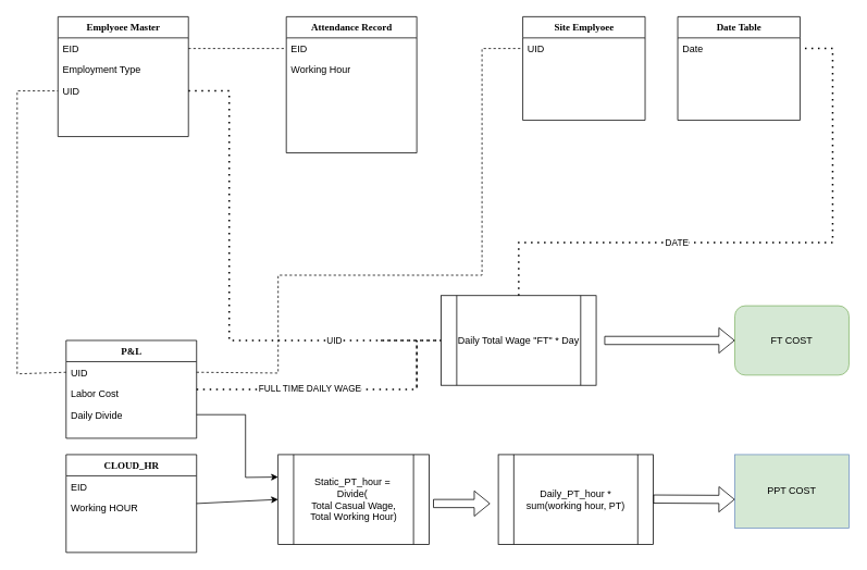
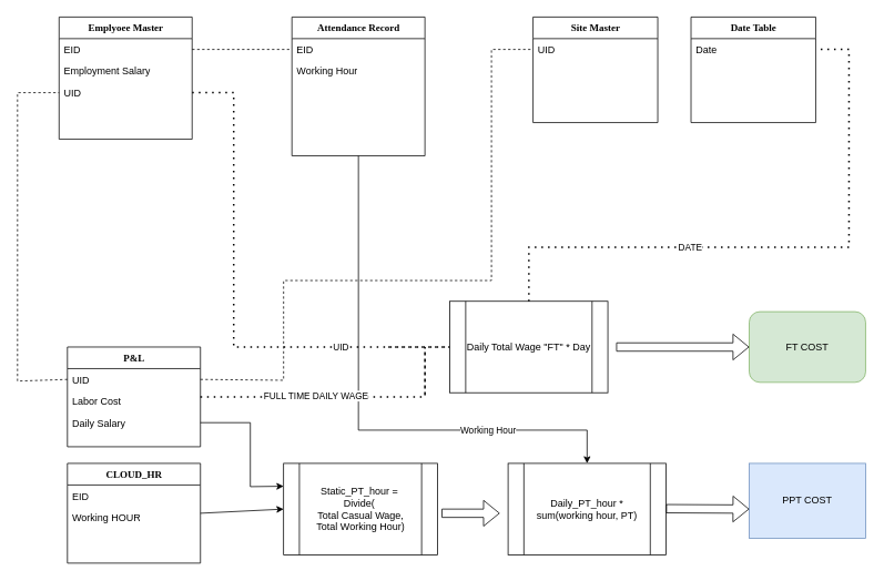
  <mxCell id="0" />
  <mxCell id="1" parent="0" />
  <mxCell id="2" value="Emplyoee Master" style="swimlane;html=1;fontStyle=1;align=center;verticalAlign=top;childLayout=stackLayout;horizontal=1;startSize=26;horizontalStack=0;resizeParent=1;resizeLast=0;collapsible=1;marginBottom=0;swimlaneFillColor=#ffffff;rounded=0;shadow=0;comic=0;labelBackgroundColor=none;strokeWidth=1;fillColor=none;fontFamily=Verdana;fontSize=12" parent="1" vertex="1"><mxGeometry x="70" y="20" width="160" height="147" as="geometry" /></mxCell>
  <mxCell id="3" value="EID" style="text;html=1;strokeColor=none;fillColor=none;align=left;verticalAlign=top;spacingLeft=4;spacingRight=4;whiteSpace=wrap;overflow=hidden;rotatable=0;points=[[0,0.5],[1,0.5]];portConstraint=eastwest;" parent="2" vertex="1"><mxGeometry y="26" width="160" height="26" as="geometry" /></mxCell>
- <mxCell id="4" value="Employment Type" style="text;html=1;strokeColor=none;fillColor=none;align=left;verticalAlign=top;spacingLeft=4;spacingRight=4;whiteSpace=wrap;overflow=hidden;rotatable=0;points=[[0,0.5],[1,0.5]];portConstraint=eastwest;" parent="2" vertex="1"><mxGeometry y="52" width="160" height="26" as="geometry" /></mxCell>
+ <mxCell id="4" value="Employment Salary" style="text;html=1;strokeColor=none;fillColor=none;align=left;verticalAlign=top;spacingLeft=4;spacingRight=4;whiteSpace=wrap;overflow=hidden;rotatable=0;points=[[0,0.5],[1,0.5]];portConstraint=eastwest;" parent="2" vertex="1"><mxGeometry y="52" width="160" height="26" as="geometry" /></mxCell>
  <mxCell id="5" value="UID" style="text;html=1;strokeColor=none;fillColor=none;align=left;verticalAlign=top;spacingLeft=4;spacingRight=4;whiteSpace=wrap;overflow=hidden;rotatable=0;points=[[0,0.5],[1,0.5]];portConstraint=eastwest;" parent="2" vertex="1"><mxGeometry y="78" width="160" height="26" as="geometry" /></mxCell>
  <mxCell id="6" value="Attendance Record" style="swimlane;html=1;fontStyle=1;align=center;verticalAlign=top;childLayout=stackLayout;horizontal=1;startSize=26;horizontalStack=0;resizeParent=1;resizeLast=0;collapsible=1;marginBottom=0;swimlaneFillColor=#ffffff;rounded=0;shadow=0;comic=0;labelBackgroundColor=none;strokeWidth=1;fillColor=none;fontFamily=Verdana;fontSize=12" parent="1" vertex="1"><mxGeometry x="350" y="20" width="160" height="167" as="geometry" /></mxCell>
  <mxCell id="7" value="EID" style="text;html=1;strokeColor=none;fillColor=none;align=left;verticalAlign=top;spacingLeft=4;spacingRight=4;whiteSpace=wrap;overflow=hidden;rotatable=0;points=[[0,0.5],[1,0.5]];portConstraint=eastwest;" parent="6" vertex="1"><mxGeometry y="26" width="160" height="26" as="geometry" /></mxCell>
  <mxCell id="8" value="Working Hour" style="text;html=1;strokeColor=none;fillColor=none;align=left;verticalAlign=top;spacingLeft=4;spacingRight=4;whiteSpace=wrap;overflow=hidden;rotatable=0;points=[[0,0.5],[1,0.5]];portConstraint=eastwest;" parent="6" vertex="1"><mxGeometry y="52" width="160" height="26" as="geometry" /></mxCell>
- <mxCell id="9" value="Site Emplyoee" style="swimlane;html=1;fontStyle=1;align=center;verticalAlign=top;childLayout=stackLayout;horizontal=1;startSize=26;horizontalStack=0;resizeParent=1;resizeLast=0;collapsible=1;marginBottom=0;swimlaneFillColor=#ffffff;rounded=0;shadow=0;comic=0;labelBackgroundColor=none;strokeWidth=1;fillColor=none;fontFamily=Verdana;fontSize=12" parent="1" vertex="1"><mxGeometry x="640" y="20" width="150" height="127" as="geometry" /></mxCell>
+ <mxCell id="9" value="Site Master" style="swimlane;html=1;fontStyle=1;align=center;verticalAlign=top;childLayout=stackLayout;horizontal=1;startSize=26;horizontalStack=0;resizeParent=1;resizeLast=0;collapsible=1;marginBottom=0;swimlaneFillColor=#ffffff;rounded=0;shadow=0;comic=0;labelBackgroundColor=none;strokeWidth=1;fillColor=none;fontFamily=Verdana;fontSize=12" parent="1" vertex="1"><mxGeometry x="640" y="20" width="150" height="127" as="geometry" /></mxCell>
  <mxCell id="10" value="UID&lt;div&gt;&lt;br&gt;&lt;/div&gt;" style="text;html=1;strokeColor=none;fillColor=none;align=left;verticalAlign=top;spacingLeft=4;spacingRight=4;whiteSpace=wrap;overflow=hidden;rotatable=0;points=[[0,0.5],[1,0.5]];portConstraint=eastwest;" parent="9" vertex="1"><mxGeometry y="26" width="150" height="26" as="geometry" /></mxCell>
  <mxCell id="11" value="P&amp;amp;L" style="swimlane;html=1;fontStyle=1;align=center;verticalAlign=top;childLayout=stackLayout;horizontal=1;startSize=26;horizontalStack=0;resizeParent=1;resizeLast=0;collapsible=1;marginBottom=0;swimlaneFillColor=#ffffff;rounded=0;shadow=0;comic=0;labelBackgroundColor=none;strokeWidth=1;fillColor=none;fontFamily=Verdana;fontSize=12" parent="1" vertex="1"><mxGeometry x="80" y="417" width="160" height="120" as="geometry" /></mxCell>
  <mxCell id="12" value="UID" style="text;html=1;strokeColor=none;fillColor=none;align=left;verticalAlign=top;spacingLeft=4;spacingRight=4;whiteSpace=wrap;overflow=hidden;rotatable=0;points=[[0,0.5],[1,0.5]];portConstraint=eastwest;" parent="11" vertex="1"><mxGeometry y="26" width="160" height="26" as="geometry" /></mxCell>
  <mxCell id="13" value="Labor Cost" style="text;html=1;strokeColor=none;fillColor=none;align=left;verticalAlign=top;spacingLeft=4;spacingRight=4;whiteSpace=wrap;overflow=hidden;rotatable=0;points=[[0,0.5],[1,0.5]];portConstraint=eastwest;" parent="11" vertex="1"><mxGeometry y="52" width="160" height="26" as="geometry" /></mxCell>
- <mxCell id="14" value="Daily Divide" style="text;html=1;strokeColor=none;fillColor=none;align=left;verticalAlign=top;spacingLeft=4;spacingRight=4;whiteSpace=wrap;overflow=hidden;rotatable=0;points=[[0,0.5],[1,0.5]];portConstraint=eastwest;" parent="11" vertex="1"><mxGeometry y="78" width="160" height="26" as="geometry" /></mxCell>
+ <mxCell id="14" value="Daily Salary" style="text;html=1;strokeColor=none;fillColor=none;align=left;verticalAlign=top;spacingLeft=4;spacingRight=4;whiteSpace=wrap;overflow=hidden;rotatable=0;points=[[0,0.5],[1,0.5]];portConstraint=eastwest;" parent="11" vertex="1"><mxGeometry y="78" width="160" height="26" as="geometry" /></mxCell>
  <mxCell id="15" value="" style="endArrow=none;dashed=1;html=1;rounded=0;exitX=1;exitY=0.5;exitDx=0;exitDy=0;entryX=0;entryY=0.5;entryDx=0;entryDy=0;" edge="1" parent="1" source="12" target="10"><mxGeometry width="50" height="50" relative="1" as="geometry"><mxPoint x="630" y="137" as="sourcePoint" /><mxPoint x="680" y="87" as="targetPoint" /><Array as="points"><mxPoint x="340" y="457" /><mxPoint x="340" y="337" /><mxPoint x="590" y="337" /><mxPoint x="590" y="59" /></Array></mxGeometry></mxCell>
  <mxCell id="16" value="" style="endArrow=none;dashed=1;html=1;rounded=0;exitX=1;exitY=0.5;exitDx=0;exitDy=0;entryX=0;entryY=0.5;entryDx=0;entryDy=0;" edge="1" parent="1" source="3" target="7"><mxGeometry width="50" height="50" relative="1" as="geometry"><mxPoint x="260" y="-23" as="sourcePoint" /><mxPoint x="360" y="59" as="targetPoint" /><Array as="points" /></mxGeometry></mxCell>
  <mxCell id="17" value="" style="endArrow=none;dashed=1;html=1;rounded=0;entryX=0;entryY=0.5;entryDx=0;entryDy=0;exitX=0;exitY=0.5;exitDx=0;exitDy=0;" edge="1" parent="1" source="12" target="5"><mxGeometry width="50" height="50" relative="1" as="geometry"><mxPoint x="10" y="158.5" as="sourcePoint" /><mxPoint x="60" y="108.5" as="targetPoint" /><Array as="points"><mxPoint x="20" y="458" /><mxPoint x="20" y="111" /></Array></mxGeometry></mxCell>
- <mxCell id="18" value="PPT COST" style="rounded=0;whiteSpace=wrap;html=1;fillColor=#d5e8d4;strokeColor=#6c8ebf;" vertex="1" parent="1"><mxGeometry x="900" y="557" width="140" height="90" as="geometry" /></mxCell>
+ <mxCell id="18" value="PPT COST" style="rounded=0;whiteSpace=wrap;html=1;fillColor=#dae8fc;strokeColor=#6c8ebf;" vertex="1" parent="1"><mxGeometry x="900" y="557" width="140" height="90" as="geometry" /></mxCell>
+ <mxCell id="19" value="" style="endArrow=classic;html=1;rounded=0;exitX=0.5;exitY=1;exitDx=0;exitDy=0;entryX=0.5;entryY=0;entryDx=0;entryDy=0;" edge="1" parent="1" source="6" target="39"><mxGeometry width="50" height="50" relative="1" as="geometry"><mxPoint x="500" y="347" as="sourcePoint" /><mxPoint x="430" y="377" as="targetPoint" /><Array as="points"><mxPoint x="430" y="517" /><mxPoint x="705" y="517" /></Array></mxGeometry></mxCell>
+ <mxCell id="20" value="Working Hour" style="edgeLabel;html=1;align=center;verticalAlign=middle;resizable=0;points=[];" vertex="1" connectable="0" parent="19"><mxGeometry x="0.504" relative="1" as="geometry"><mxPoint as="offset" /></mxGeometry></mxCell>
  <mxCell id="21" value="Date Table" style="swimlane;html=1;fontStyle=1;align=center;verticalAlign=top;childLayout=stackLayout;horizontal=1;startSize=26;horizontalStack=0;resizeParent=1;resizeLast=0;collapsible=1;marginBottom=0;swimlaneFillColor=#ffffff;rounded=0;shadow=0;comic=0;labelBackgroundColor=none;strokeWidth=1;fillColor=none;fontFamily=Verdana;fontSize=12" vertex="1" parent="1"><mxGeometry x="830" y="20" width="150" height="127" as="geometry" /></mxCell>
  <mxCell id="22" value="&lt;div&gt;Date&lt;/div&gt;" style="text;html=1;strokeColor=none;fillColor=none;align=left;verticalAlign=top;spacingLeft=4;spacingRight=4;whiteSpace=wrap;overflow=hidden;rotatable=0;points=[[0,0.5],[1,0.5]];portConstraint=eastwest;" vertex="1" parent="21"><mxGeometry y="26" width="150" height="26" as="geometry" /></mxCell>
  <mxCell id="23" value="FT COST" style="whiteSpace=wrap;html=1;fillColor=#d5e8d4;strokeColor=#82b366;rounded=1;" vertex="1" parent="1"><mxGeometry x="900" y="374.5" width="140" height="85" as="geometry" /></mxCell>
  <mxCell id="24" value="CLOUD_HR" style="swimlane;html=1;fontStyle=1;align=center;verticalAlign=top;childLayout=stackLayout;horizontal=1;startSize=26;horizontalStack=0;resizeParent=1;resizeLast=0;collapsible=1;marginBottom=0;swimlaneFillColor=#ffffff;rounded=0;shadow=0;comic=0;labelBackgroundColor=none;strokeWidth=1;fillColor=none;fontFamily=Verdana;fontSize=12" vertex="1" parent="1"><mxGeometry x="80" y="557" width="160" height="120" as="geometry" /></mxCell>
  <mxCell id="25" value="EID" style="text;html=1;strokeColor=none;fillColor=none;align=left;verticalAlign=top;spacingLeft=4;spacingRight=4;whiteSpace=wrap;overflow=hidden;rotatable=0;points=[[0,0.5],[1,0.5]];portConstraint=eastwest;" vertex="1" parent="24"><mxGeometry y="26" width="160" height="26" as="geometry" /></mxCell>
  <mxCell id="26" value="Working HOUR" style="text;html=1;strokeColor=none;fillColor=none;align=left;verticalAlign=top;spacingLeft=4;spacingRight=4;whiteSpace=wrap;overflow=hidden;rotatable=0;points=[[0,0.5],[1,0.5]];portConstraint=eastwest;" vertex="1" parent="24"><mxGeometry y="52" width="160" height="26" as="geometry" /></mxCell>
  <mxCell id="27" value="" style="endArrow=none;dashed=1;html=1;dashPattern=1 3;strokeWidth=2;rounded=0;exitX=1;exitY=0.5;exitDx=0;exitDy=0;entryX=0;entryY=0.5;entryDx=0;entryDy=0;" edge="1" parent="1" source="5" target="32"><mxGeometry width="50" height="50" relative="1" as="geometry"><mxPoint x="500" y="347" as="sourcePoint" /><mxPoint x="510" y="367" as="targetPoint" /><Array as="points"><mxPoint x="280" y="111" /><mxPoint x="280" y="417" /></Array></mxGeometry></mxCell>
  <mxCell id="28" value="UID" style="edgeLabel;html=1;align=center;verticalAlign=middle;resizable=0;points=[];" vertex="1" connectable="0" parent="27"><mxGeometry x="0.571" relative="1" as="geometry"><mxPoint as="offset" /></mxGeometry></mxCell>
  <mxCell id="29" value="" style="endArrow=none;dashed=1;html=1;dashPattern=1 3;strokeWidth=2;rounded=0;exitX=0;exitY=0.5;exitDx=0;exitDy=0;" edge="1" parent="1" source="32"><mxGeometry width="50" height="50" relative="1" as="geometry"><mxPoint x="595" y="422" as="sourcePoint" /><mxPoint x="460" y="417" as="targetPoint" /><Array as="points" /></mxGeometry></mxCell>
  <mxCell id="30" value="" style="endArrow=none;dashed=1;html=1;dashPattern=1 3;strokeWidth=2;rounded=0;exitX=1;exitY=0.5;exitDx=0;exitDy=0;" edge="1" parent="1" source="11"><mxGeometry width="50" height="50" relative="1" as="geometry"><mxPoint x="240" y="477" as="sourcePoint" /><mxPoint x="510" y="477" as="targetPoint" /><Array as="points"><mxPoint x="510" y="477" /><mxPoint x="510" y="417" /></Array></mxGeometry></mxCell>
  <mxCell id="31" value="FULL TIME DAILY WAGE" style="edgeLabel;html=1;align=center;verticalAlign=middle;resizable=0;points=[];" vertex="1" connectable="0" parent="30"><mxGeometry x="-0.292" y="2" relative="1" as="geometry"><mxPoint as="offset" /></mxGeometry></mxCell>
  <mxCell id="32" value="Daily Total Wage &quot;FT&quot; * Day" style="shape=process;whiteSpace=wrap;html=1;backgroundOutline=1;" vertex="1" parent="1"><mxGeometry x="540" y="362" width="190" height="110" as="geometry" /></mxCell>
  <mxCell id="33" value="" style="endArrow=none;dashed=1;html=1;dashPattern=1 3;strokeWidth=2;rounded=0;entryX=1;entryY=0.5;entryDx=0;entryDy=0;exitX=0.5;exitY=0;exitDx=0;exitDy=0;" edge="1" parent="1" source="32" target="22"><mxGeometry width="50" height="50" relative="1" as="geometry"><mxPoint x="1020" y="297" as="sourcePoint" /><mxPoint x="1010" y="247" as="targetPoint" /><Array as="points"><mxPoint x="635" y="297" /><mxPoint x="1020" y="297" /><mxPoint x="1020" y="59" /></Array></mxGeometry></mxCell>
  <mxCell id="34" value="DATE" style="edgeLabel;html=1;align=center;verticalAlign=middle;resizable=0;points=[];" vertex="1" connectable="0" parent="33"><mxGeometry x="-0.291" y="1" relative="1" as="geometry"><mxPoint as="offset" /></mxGeometry></mxCell>
  <mxCell id="35" value="Static_PT_hour =&amp;nbsp;&lt;div&gt;Divide(&amp;nbsp;&lt;div&gt;Total Casual Wage,&lt;/div&gt;&lt;div&gt;Total Working Hour)&lt;/div&gt;&lt;/div&gt;" style="shape=process;whiteSpace=wrap;html=1;backgroundOutline=1;" vertex="1" parent="1"><mxGeometry x="340" y="557" width="185" height="110" as="geometry" /></mxCell>
  <mxCell id="36" value="" style="endArrow=classic;html=1;rounded=0;entryX=0;entryY=0.5;entryDx=0;entryDy=0;" edge="1" parent="1" target="35"><mxGeometry width="50" height="50" relative="1" as="geometry"><mxPoint x="240" y="617" as="sourcePoint" /><mxPoint x="290" y="567" as="targetPoint" /></mxGeometry></mxCell>
  <mxCell id="37" value="" style="endArrow=classic;html=1;rounded=0;entryX=0;entryY=0.25;entryDx=0;entryDy=0;exitX=1;exitY=0.5;exitDx=0;exitDy=0;" edge="1" parent="1" source="14" target="35"><mxGeometry width="50" height="50" relative="1" as="geometry"><mxPoint x="260" y="567" as="sourcePoint" /><mxPoint x="310" y="517" as="targetPoint" /><Array as="points"><mxPoint x="300" y="508" /><mxPoint x="300" y="585" /></Array></mxGeometry></mxCell>
  <mxCell id="38" value="" style="shape=flexArrow;endArrow=classic;html=1;rounded=0;" edge="1" parent="1"><mxGeometry width="50" height="50" relative="1" as="geometry"><mxPoint x="530" y="617" as="sourcePoint" /><mxPoint x="600" y="617" as="targetPoint" /></mxGeometry></mxCell>
  <mxCell id="39" value="Daily_PT_hour * sum(working hour, PT)" style="shape=process;whiteSpace=wrap;html=1;backgroundOutline=1;" vertex="1" parent="1"><mxGeometry x="610" y="557" width="190" height="110" as="geometry" /></mxCell>
  <mxCell id="40" value="" style="shape=flexArrow;endArrow=classic;html=1;rounded=0;entryX=0;entryY=0.5;entryDx=0;entryDy=0;" edge="1" parent="1" target="23"><mxGeometry width="50" height="50" relative="1" as="geometry"><mxPoint x="740" y="417" as="sourcePoint" /><mxPoint x="790" y="362" as="targetPoint" /></mxGeometry></mxCell>
  <mxCell id="41" value="" style="shape=flexArrow;endArrow=classic;html=1;rounded=0;" edge="1" parent="1"><mxGeometry width="50" height="50" relative="1" as="geometry"><mxPoint x="800" y="611.5" as="sourcePoint" /><mxPoint x="900" y="612" as="targetPoint" /></mxGeometry></mxCell>
